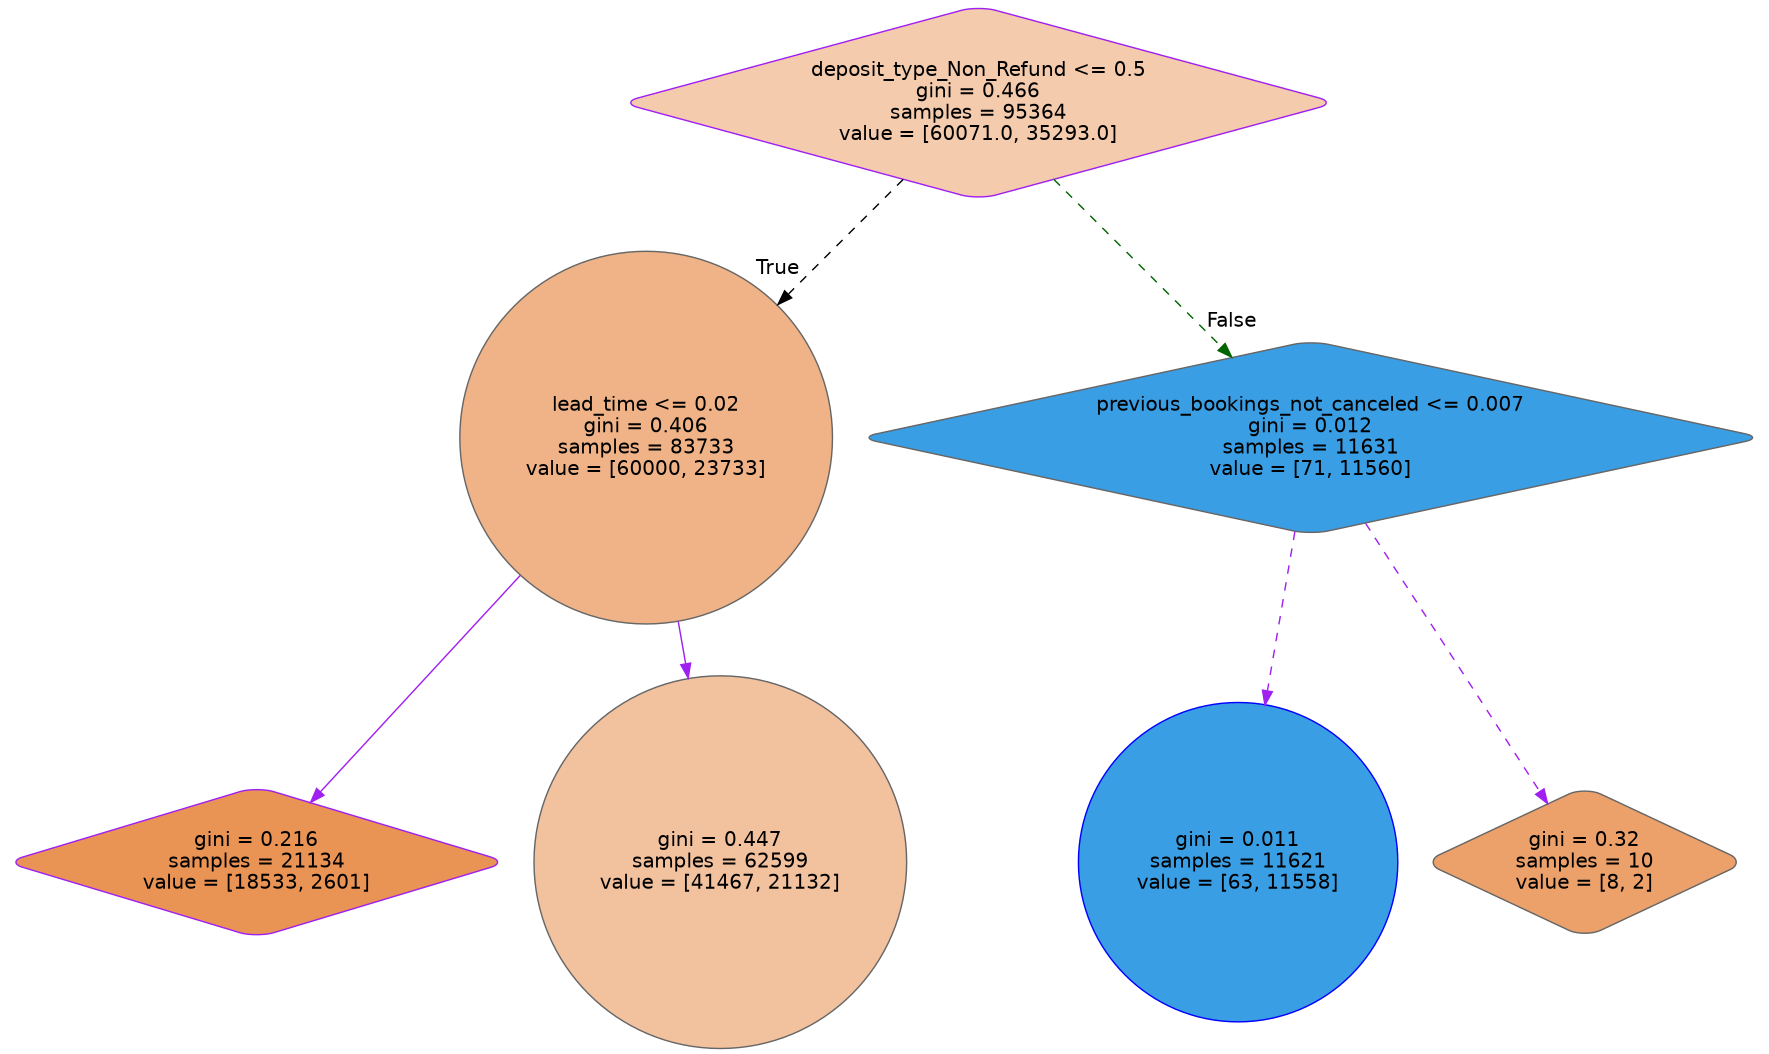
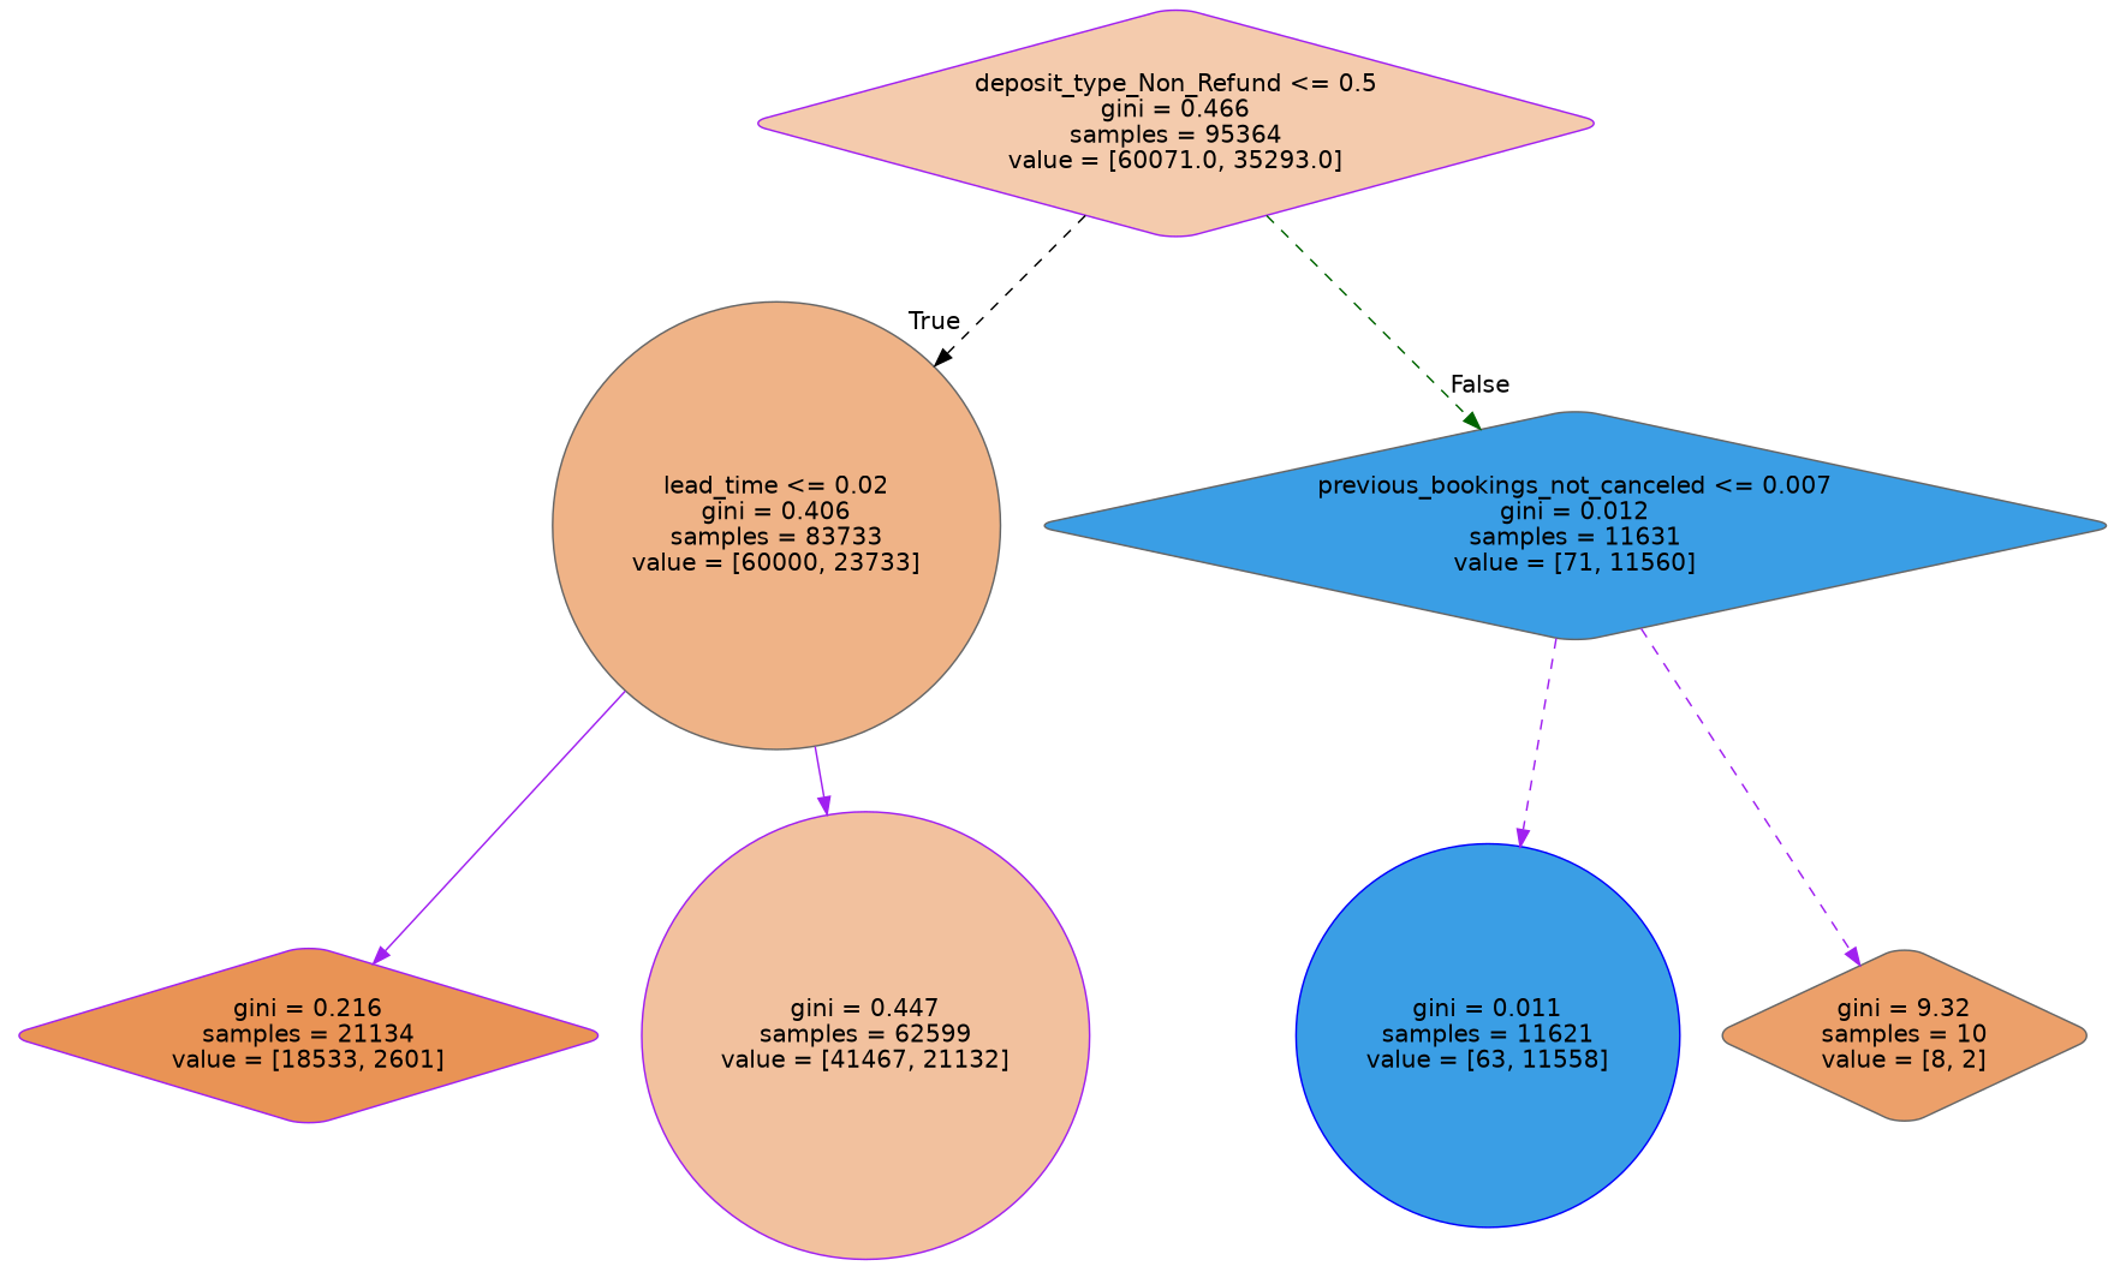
  digraph {
    node [color=gray40 fillcolor="#3a9ee5" fontname=helvetica shape=diamond style="filled, rounded"]
    edge [color=purple fontname=helvetica style=dashed]
    n1 [color=purple fillcolor="#f4cbad" label="deposit_type_Non_Refund <= 0.5\ngini = 0.466\nsamples = 95364\nvalue = [60071.0, 35293.0]"]
    n2 [fillcolor="#efb387" label="lead_time <= 0.02\ngini = 0.406\nsamples = 83733\nvalue = [60000, 23733]" shape=circle]
    n3 [label="previous_bookings_not_canceled <= 0.007\ngini = 0.012\nsamples = 11631\nvalue = [71, 11560]"]
    n4 [color=purple fillcolor="#e99355" label="gini = 0.216\nsamples = 21134\nvalue = [18533, 2601]"]
-   n5 [fillcolor="#f2c19e" label="gini = 0.447\nsamples = 62599\nvalue = [41467, 21132]" shape=circle]
+   n5 [color=purple fillcolor="#f2c19e" label="gini = 0.447\nsamples = 62599\nvalue = [41467, 21132]" shape=circle]
    n6 [color=blue label="gini = 0.011\nsamples = 11621\nvalue = [63, 11558]" shape=circle]
-   n7 [fillcolor="#eca06a" label="gini = 0.32\nsamples = 10\nvalue = [8, 2]"]
+   n7 [fillcolor="#eca06a" label="gini = 9.32\nsamples = 10\nvalue = [8, 2]"]
    n1 -> n2 [color=black headlabel=True labelangle=45 labeldistance=2.5]
    n1 -> n3 [color=darkgreen headlabel=False labelangle=-45 labeldistance=2.5]
    n2 -> n4 [style=solid]
    n2 -> n5 [style=solid]
    n3 -> n6
    n3 -> n7
  }
